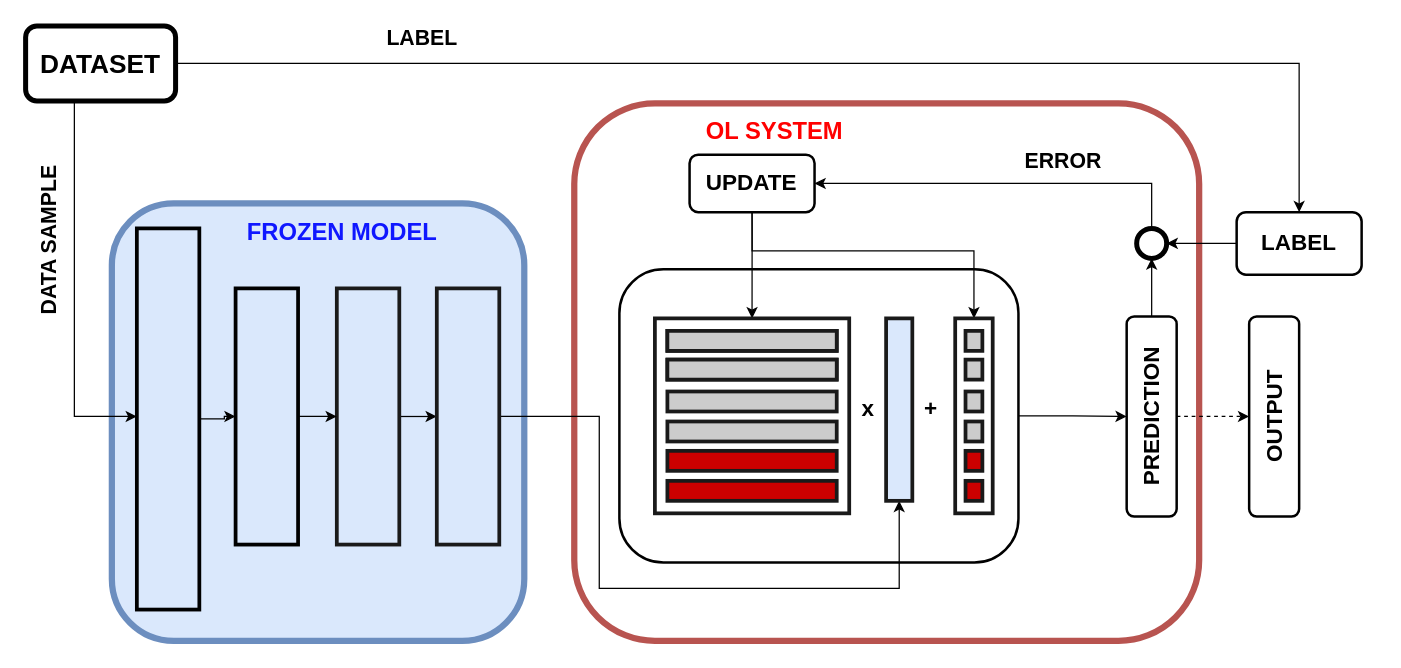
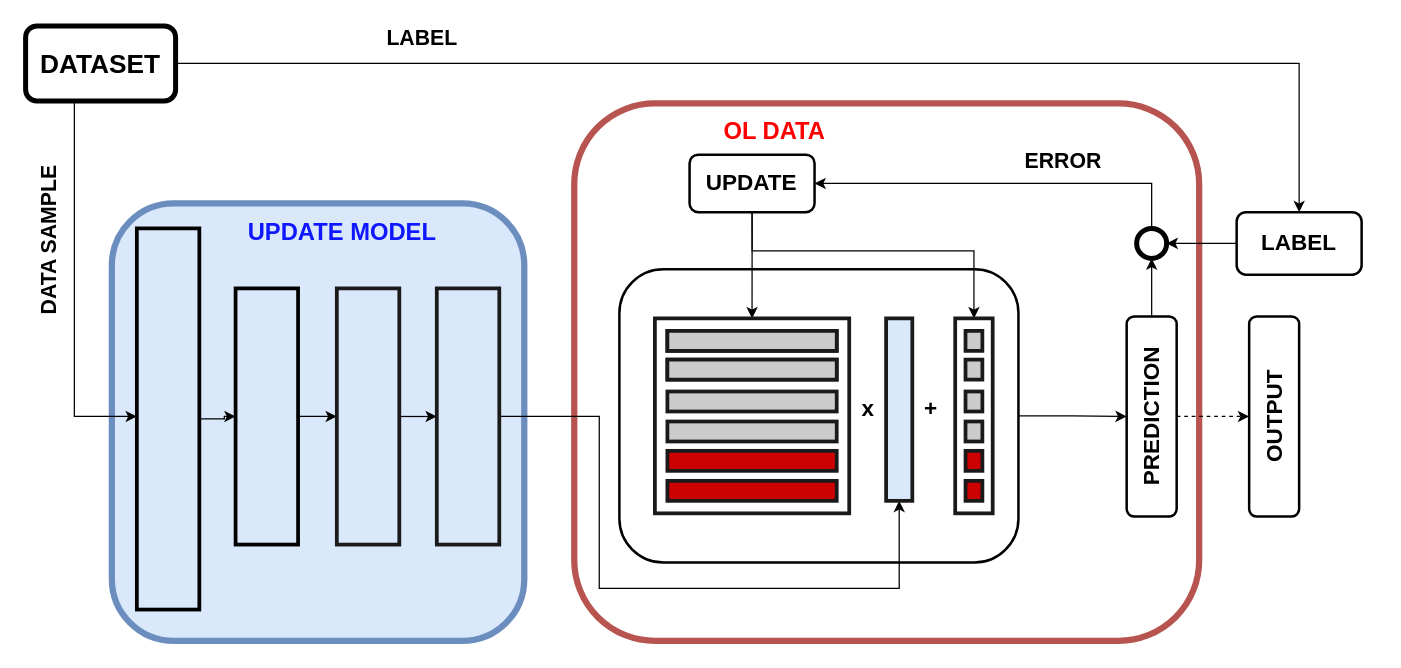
  <mxCell id="0" />
  <mxCell id="1" parent="0" />
  <mxCell id="2" value="" style="rounded=1;whiteSpace=wrap;html=1;fontSize=18;strokeColor=#000000;strokeWidth=2;fillColor=none;rotation=-90;" vertex="1" parent="1"><mxGeometry x="537.35" y="172.35" width="234.8" height="319.3" as="geometry" /></mxCell>
  <mxCell id="3" value="" style="rounded=1;whiteSpace=wrap;html=1;fontSize=18;strokeColor=#b85450;strokeWidth=5;fillColor=none;" vertex="1" parent="1"><mxGeometry x="459" y="82" width="500" height="430" as="geometry" /></mxCell>
  <mxCell id="4" value="" style="rounded=1;whiteSpace=wrap;html=1;fontSize=18;strokeWidth=5;fillColor=#dae8fc;strokeColor=#6c8ebf;" vertex="1" parent="1"><mxGeometry x="89" y="162" width="330" height="350" as="geometry" /></mxCell>
  <mxCell id="5" style="edgeStyle=orthogonalEdgeStyle;rounded=0;orthogonalLoop=1;jettySize=auto;html=1;exitX=0.5;exitY=1;exitDx=0;exitDy=0;entryX=0;entryY=0.5;entryDx=0;entryDy=0;fontSize=18;" edge="1" parent="1" source="9"><mxGeometry relative="1" as="geometry"><mxPoint x="109" y="332.5" as="targetPoint" /><Array as="points"><mxPoint x="59" y="80" /><mxPoint x="59" y="333" /></Array></mxGeometry></mxCell>
  <mxCell id="6" value="&lt;font color=&quot;#000000&quot;&gt;&lt;b&gt;DATA SAMPLE&lt;/b&gt;&lt;/font&gt;" style="edgeLabel;html=1;align=center;verticalAlign=middle;resizable=0;points=[];fontSize=17;fontColor=#FF0000;rotation=-90;" vertex="1" connectable="0" parent="5"><mxGeometry x="-0.59" y="1" relative="1" as="geometry"><mxPoint x="-21" y="68" as="offset" /></mxGeometry></mxCell>
  <mxCell id="7" style="edgeStyle=orthogonalEdgeStyle;rounded=0;orthogonalLoop=1;jettySize=auto;html=1;exitX=1;exitY=0.5;exitDx=0;exitDy=0;entryX=0.5;entryY=0;entryDx=0;entryDy=0;fontSize=18;" edge="1" parent="1" source="9" target="26"><mxGeometry relative="1" as="geometry" /></mxCell>
  <mxCell id="8" value="&lt;b&gt;LABEL&lt;/b&gt;" style="edgeLabel;html=1;align=center;verticalAlign=middle;resizable=0;points=[];fontSize=17;fontColor=#000000;" vertex="1" connectable="0" parent="7"><mxGeometry x="-0.785" y="-1" relative="1" as="geometry"><mxPoint x="87" y="-21" as="offset" /></mxGeometry></mxCell>
  <mxCell id="9" value="&lt;font style=&quot;font-size: 21px&quot;&gt;&lt;b&gt;DATASET&lt;/b&gt;&lt;/font&gt;" style="rounded=1;whiteSpace=wrap;html=1;strokeWidth=4;" vertex="1" parent="1"><mxGeometry x="20" y="20" width="120" height="60" as="geometry" /></mxCell>
  <mxCell id="10" style="edgeStyle=orthogonalEdgeStyle;rounded=0;orthogonalLoop=1;jettySize=auto;html=1;entryX=0;entryY=0.5;entryDx=0;entryDy=0;fontSize=18;" edge="1" parent="1" source="11" target="15"><mxGeometry relative="1" as="geometry" /></mxCell>
  <mxCell id="11" value="" style="rounded=0;whiteSpace=wrap;html=1;fillColor=#dae8fc;strokeColor=#000000;strokeWidth=3;" vertex="1" parent="1"><mxGeometry x="109" y="182" width="50" height="305" as="geometry" /></mxCell>
  <mxCell id="12" style="edgeStyle=orthogonalEdgeStyle;rounded=0;orthogonalLoop=1;jettySize=auto;html=1;exitX=1;exitY=0.5;exitDx=0;exitDy=0;entryX=0;entryY=0.5;entryDx=0;entryDy=0;fontSize=18;" edge="1" parent="1" source="13" target="17"><mxGeometry relative="1" as="geometry" /></mxCell>
  <mxCell id="13" value="" style="rounded=0;whiteSpace=wrap;html=1;fillColor=#dae8fc;strokeColor=#1A1A1A;strokeWidth=3;" vertex="1" parent="1"><mxGeometry x="269" y="230" width="50" height="205" as="geometry" /></mxCell>
  <mxCell id="14" style="edgeStyle=orthogonalEdgeStyle;rounded=0;orthogonalLoop=1;jettySize=auto;html=1;entryX=0;entryY=0.5;entryDx=0;entryDy=0;fontSize=18;" edge="1" parent="1" source="15" target="13"><mxGeometry relative="1" as="geometry" /></mxCell>
  <mxCell id="15" value="" style="rounded=0;whiteSpace=wrap;html=1;fillColor=#dae8fc;strokeColor=#000000;strokeWidth=3;" vertex="1" parent="1"><mxGeometry x="188" y="230" width="50" height="205" as="geometry" /></mxCell>
  <mxCell id="16" style="edgeStyle=orthogonalEdgeStyle;rounded=0;orthogonalLoop=1;jettySize=auto;html=1;exitX=1;exitY=0.5;exitDx=0;exitDy=0;entryX=0.5;entryY=1;entryDx=0;entryDy=0;fontSize=17;fontColor=#000000;" edge="1" parent="1" source="17" target="33"><mxGeometry relative="1" as="geometry"><Array as="points"><mxPoint x="479" y="333" /><mxPoint x="479" y="470" /><mxPoint x="719" y="470" /></Array></mxGeometry></mxCell>
  <mxCell id="17" value="" style="rounded=0;whiteSpace=wrap;html=1;fillColor=#dae8fc;strokeColor=#1A1A1A;strokeWidth=3;" vertex="1" parent="1"><mxGeometry x="349" y="230" width="50" height="205" as="geometry" /></mxCell>
  <mxCell id="18" style="edgeStyle=orthogonalEdgeStyle;rounded=0;orthogonalLoop=1;jettySize=auto;html=1;exitX=0.5;exitY=1;exitDx=0;exitDy=0;entryX=0.5;entryY=0;entryDx=0;entryDy=0;fontSize=17;fontColor=#FF0000;" edge="1" parent="1" source="2" target="21"><mxGeometry relative="1" as="geometry" /></mxCell>
  <mxCell id="19" style="edgeStyle=orthogonalEdgeStyle;rounded=0;orthogonalLoop=1;jettySize=auto;html=1;exitX=0.5;exitY=1;exitDx=0;exitDy=0;fontSize=19;fontColor=#000000;entryX=0.5;entryY=0;entryDx=0;entryDy=0;dashed=1;" edge="1" parent="1" source="21" target="27"><mxGeometry relative="1" as="geometry"><mxPoint x="838" y="333" as="targetPoint" /></mxGeometry></mxCell>
  <mxCell id="20" style="edgeStyle=orthogonalEdgeStyle;rounded=0;orthogonalLoop=1;jettySize=auto;html=1;exitX=1;exitY=0.5;exitDx=0;exitDy=0;entryX=0.5;entryY=1;entryDx=0;entryDy=0;fontSize=19;fontColor=#000000;" edge="1" parent="1" source="21" target="32"><mxGeometry relative="1" as="geometry" /></mxCell>
  <mxCell id="21" value="&lt;b&gt;PREDICTION&lt;/b&gt;" style="rounded=1;whiteSpace=wrap;html=1;fontSize=18;strokeColor=#000000;strokeWidth=2;fillColor=none;rotation=-90;" vertex="1" parent="1"><mxGeometry x="841" y="312.5" width="160" height="40" as="geometry" /></mxCell>
  <mxCell id="22" style="edgeStyle=orthogonalEdgeStyle;rounded=0;orthogonalLoop=1;jettySize=auto;html=1;exitX=0.5;exitY=1;exitDx=0;exitDy=0;entryX=0.5;entryY=0;entryDx=0;entryDy=0;fontSize=19;fontColor=#000000;" edge="1" parent="1" source="24" target="34"><mxGeometry relative="1" as="geometry"><Array as="points"><mxPoint x="601" y="200" /><mxPoint x="779" y="200" /></Array></mxGeometry></mxCell>
  <mxCell id="23" style="edgeStyle=orthogonalEdgeStyle;rounded=0;orthogonalLoop=1;jettySize=auto;html=1;exitX=0.5;exitY=1;exitDx=0;exitDy=0;entryX=0.5;entryY=0;entryDx=0;entryDy=0;fontSize=19;fontColor=#000000;" edge="1" parent="1" source="24" target="35"><mxGeometry relative="1" as="geometry"><Array as="points"><mxPoint x="601" y="184" /></Array></mxGeometry></mxCell>
  <mxCell id="24" value="&lt;b&gt;UPDATE&lt;/b&gt;" style="rounded=1;whiteSpace=wrap;html=1;fontSize=18;strokeColor=#000000;strokeWidth=2;fillColor=none;rotation=0;" vertex="1" parent="1"><mxGeometry x="551.26" y="123" width="100" height="46" as="geometry" /></mxCell>
  <mxCell id="25" style="edgeStyle=orthogonalEdgeStyle;rounded=0;orthogonalLoop=1;jettySize=auto;html=1;exitX=0;exitY=0.5;exitDx=0;exitDy=0;entryX=1;entryY=0.5;entryDx=0;entryDy=0;fontSize=19;fontColor=#000000;" edge="1" parent="1" source="26" target="32"><mxGeometry relative="1" as="geometry" /></mxCell>
  <mxCell id="26" value="&lt;b&gt;LABEL&lt;/b&gt;" style="rounded=1;whiteSpace=wrap;html=1;fontSize=18;strokeColor=#000000;strokeWidth=2;fillColor=none;rotation=0;" vertex="1" parent="1"><mxGeometry x="989" y="169" width="100" height="50" as="geometry" /></mxCell>
  <mxCell id="27" value="&lt;b&gt;OUTPUT&lt;/b&gt;" style="rounded=1;whiteSpace=wrap;html=1;fontSize=18;strokeColor=#000000;strokeWidth=2;fillColor=none;rotation=-90;" vertex="1" parent="1"><mxGeometry x="939" y="312.5" width="160" height="40" as="geometry" /></mxCell>
- <mxCell id="28" value="&lt;b&gt;&lt;font color=&quot;#0f17ff&quot;&gt;FROZEN MODEL&lt;/font&gt;&lt;/b&gt;" style="text;html=1;align=center;verticalAlign=middle;resizable=0;points=[];autosize=1;strokeColor=none;fillColor=none;fontSize=19;fontColor=#000000;" vertex="1" parent="1"><mxGeometry x="188" y="171" width="170" height="30" as="geometry" /></mxCell>
- <mxCell id="29" value="&lt;b&gt;&lt;font color=&quot;#ff0000&quot;&gt;OL SYSTEM&lt;/font&gt;&lt;/b&gt;" style="text;html=1;align=center;verticalAlign=middle;resizable=0;points=[];autosize=1;strokeColor=none;fillColor=none;fontSize=19;fontColor=#000000;" vertex="1" parent="1"><mxGeometry x="554" y="90" width="130" height="30" as="geometry" /></mxCell>
+ <mxCell id="28" value="&lt;b&gt;&lt;font color=&quot;#0f17ff&quot;&gt;UPDATE MODEL&lt;/font&gt;&lt;/b&gt;" style="text;html=1;align=center;verticalAlign=middle;resizable=0;points=[];autosize=1;strokeColor=none;fillColor=none;fontSize=19;fontColor=#000000;" vertex="1" parent="1"><mxGeometry x="188" y="171" width="170" height="30" as="geometry" /></mxCell>
+ <mxCell id="29" value="&lt;b&gt;&lt;font color=&quot;#ff0000&quot;&gt;OL DATA&lt;/font&gt;&lt;/b&gt;" style="text;html=1;align=center;verticalAlign=middle;resizable=0;points=[];autosize=1;strokeColor=none;fillColor=none;fontSize=19;fontColor=#000000;" vertex="1" parent="1"><mxGeometry x="554" y="90" width="130" height="30" as="geometry" /></mxCell>
  <mxCell id="30" style="edgeStyle=orthogonalEdgeStyle;rounded=0;orthogonalLoop=1;jettySize=auto;html=1;exitX=0.5;exitY=0;exitDx=0;exitDy=0;entryX=1;entryY=0.5;entryDx=0;entryDy=0;fontSize=19;fontColor=#000000;" edge="1" parent="1" source="32" target="24"><mxGeometry relative="1" as="geometry" /></mxCell>
  <mxCell id="31" value="&lt;b&gt;&lt;font style=&quot;font-size: 17px&quot;&gt;ERROR&lt;/font&gt;&lt;/b&gt;" style="edgeLabel;html=1;align=center;verticalAlign=middle;resizable=0;points=[];fontSize=19;fontColor=#000000;" vertex="1" connectable="0" parent="30"><mxGeometry x="-0.751" y="2" relative="1" as="geometry"><mxPoint x="-70" y="-21" as="offset" /></mxGeometry></mxCell>
  <mxCell id="32" value="" style="ellipse;whiteSpace=wrap;html=1;aspect=fixed;fontSize=19;fontColor=#000000;strokeColor=#000000;strokeWidth=4;fillColor=none;" vertex="1" parent="1"><mxGeometry x="909" y="182" width="24" height="24" as="geometry" /></mxCell>
  <mxCell id="33" value="" style="rounded=0;whiteSpace=wrap;html=1;fillColor=#dae8fc;strokeColor=#1A1A1A;strokeWidth=3;" vertex="1" parent="1"><mxGeometry x="708.51" y="254" width="20.98" height="146" as="geometry" /></mxCell>
  <mxCell id="34" value="" style="rounded=0;whiteSpace=wrap;html=1;fillColor=none;strokeColor=#1A1A1A;strokeWidth=3;" vertex="1" parent="1"><mxGeometry x="763.8" y="254" width="30" height="156" as="geometry" /></mxCell>
  <mxCell id="35" value="" style="rounded=0;whiteSpace=wrap;html=1;fillColor=none;strokeColor=#1A1A1A;strokeWidth=3;" vertex="1" parent="1"><mxGeometry x="523.51" y="254" width="155.49" height="156" as="geometry" /></mxCell>
  <mxCell id="36" value="" style="rounded=0;whiteSpace=wrap;html=1;fillColor=none;strokeColor=#1A1A1A;strokeWidth=3;" vertex="1" parent="1"><mxGeometry x="533.51" y="264" width="135.49" height="16" as="geometry" /></mxCell>
  <mxCell id="37" value="" style="rounded=0;whiteSpace=wrap;html=1;fillColor=none;strokeColor=#1A1A1A;strokeWidth=3;" vertex="1" parent="1"><mxGeometry x="533.51" y="287" width="135.49" height="16" as="geometry" /></mxCell>
  <mxCell id="38" value="" style="rounded=0;whiteSpace=wrap;html=1;fillColor=#CCCCCC;strokeColor=#1A1A1A;strokeWidth=3;" vertex="1" parent="1"><mxGeometry x="533.51" y="312.5" width="135.49" height="16" as="geometry" /></mxCell>
  <mxCell id="39" value="" style="rounded=0;whiteSpace=wrap;html=1;fillColor=#CCCCCC;strokeColor=#1A1A1A;strokeWidth=3;" vertex="1" parent="1"><mxGeometry x="533.51" y="336.5" width="135.49" height="16" as="geometry" /></mxCell>
  <mxCell id="40" value="" style="rounded=0;whiteSpace=wrap;html=1;fillColor=#CC0000;strokeColor=#1A1A1A;strokeWidth=3;" vertex="1" parent="1"><mxGeometry x="533.51" y="360" width="135.49" height="16" as="geometry" /></mxCell>
  <mxCell id="41" value="" style="rounded=0;whiteSpace=wrap;html=1;fillColor=#CC0000;strokeColor=#1A1A1A;strokeWidth=3;" vertex="1" parent="1"><mxGeometry x="533.51" y="384" width="135.49" height="16" as="geometry" /></mxCell>
  <mxCell id="42" value="" style="rounded=0;whiteSpace=wrap;html=1;fillColor=#CCCCCC;strokeColor=#1A1A1A;strokeWidth=3;" vertex="1" parent="1"><mxGeometry x="533.51" y="264" width="135.49" height="16" as="geometry" /></mxCell>
  <mxCell id="43" value="" style="rounded=0;whiteSpace=wrap;html=1;fillColor=#CCCCCC;strokeColor=#1A1A1A;strokeWidth=3;" vertex="1" parent="1"><mxGeometry x="533.51" y="287" width="135.49" height="16" as="geometry" /></mxCell>
  <mxCell id="44" value="" style="rounded=0;whiteSpace=wrap;html=1;fillColor=#CCCCCC;strokeColor=#1A1A1A;strokeWidth=3;" vertex="1" parent="1"><mxGeometry x="772.05" y="264" width="13.49" height="16" as="geometry" /></mxCell>
  <mxCell id="45" value="" style="rounded=0;whiteSpace=wrap;html=1;fillColor=#CCCCCC;strokeColor=#1A1A1A;strokeWidth=3;" vertex="1" parent="1"><mxGeometry x="772.05" y="287" width="13.49" height="16" as="geometry" /></mxCell>
  <mxCell id="46" value="" style="rounded=0;whiteSpace=wrap;html=1;fillColor=#CCCCCC;strokeColor=#1A1A1A;strokeWidth=3;" vertex="1" parent="1"><mxGeometry x="772.05" y="312.5" width="13.49" height="16" as="geometry" /></mxCell>
  <mxCell id="47" value="" style="rounded=0;whiteSpace=wrap;html=1;fillColor=#CCCCCC;strokeColor=#1A1A1A;strokeWidth=3;" vertex="1" parent="1"><mxGeometry x="772.05" y="336.5" width="13.49" height="16" as="geometry" /></mxCell>
  <mxCell id="48" value="" style="rounded=0;whiteSpace=wrap;html=1;fillColor=#CC0000;strokeColor=#1A1A1A;strokeWidth=3;" vertex="1" parent="1"><mxGeometry x="772.06" y="360" width="13.49" height="16" as="geometry" /></mxCell>
  <mxCell id="49" value="" style="rounded=0;whiteSpace=wrap;html=1;fillColor=#CC0000;strokeColor=#1A1A1A;strokeWidth=3;" vertex="1" parent="1"><mxGeometry x="772.06" y="384" width="13.49" height="16" as="geometry" /></mxCell>
  <mxCell id="50" value="&lt;b&gt;&lt;font style=&quot;font-size: 18px&quot;&gt;x&amp;nbsp; &amp;nbsp; &amp;nbsp; &amp;nbsp; +&lt;/font&gt;&lt;/b&gt;" style="text;html=1;align=center;verticalAlign=middle;resizable=0;points=[];autosize=1;strokeColor=none;fillColor=none;fontSize=17;fontColor=#000000;" vertex="1" parent="1"><mxGeometry x="679" y="312" width="80" height="30" as="geometry" /></mxCell>
